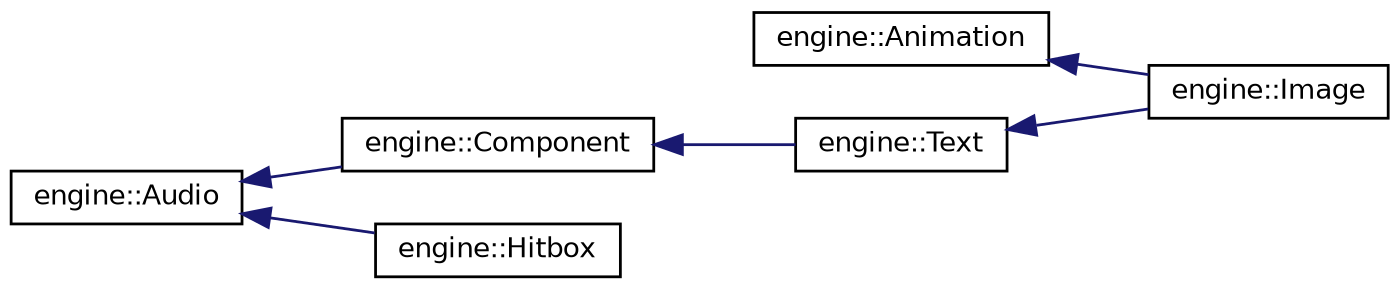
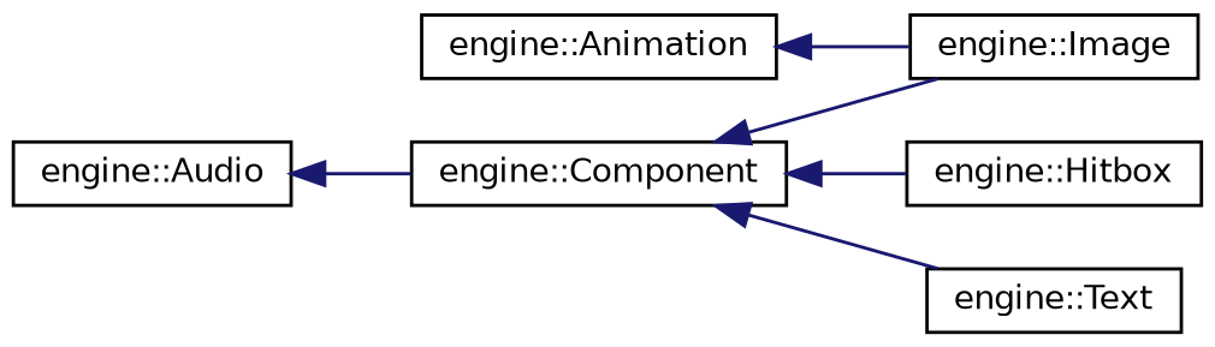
  digraph {
    rankdir=LR
    node [color=black fillcolor=white fontname=Helvetica fontsize=10 shape=record style=filled]
    edge [color=midnightblue dir=back fontname=Helvetica fontsize=10 labelfontname=Helvetica labelfontsize=10 style=solid]
    n1 [height=0.2 label="engine::Component" width=0.4]
    n2 [height=0.2 label="engine::Hitbox" width=0.4]
    n3 [height=0.2 label="engine::Image" width=0.4]
    n4 [height=0.2 label="engine::Text" width=0.4]
    n5 [height=0.2 label="engine::Audio" width=0.4]
    n6 [height=0.2 label="engine::Animation" width=0.4]
-   n5 -> n2
-   n4 -> n3
+   n1 -> n2
+   n1 -> n3
    n1 -> n4
    n5 -> n1
    n6 -> n3
  }
